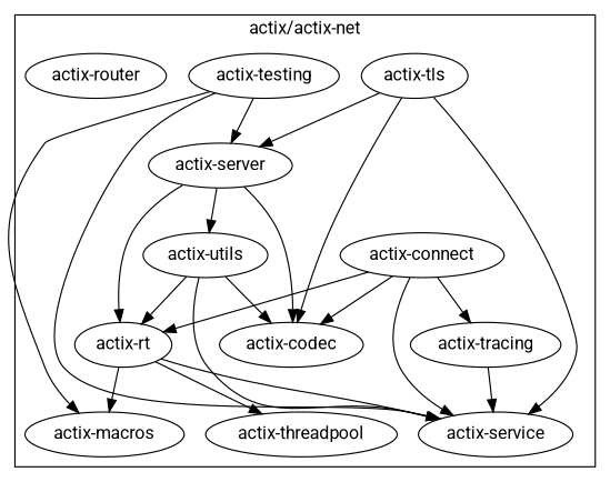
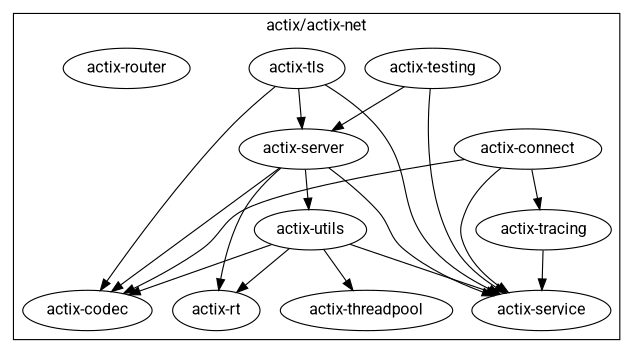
  digraph {
    fontname=Roboto
    node [fontname=Roboto]
    edge [fontname=Roboto]
    "actix-codec"
    "actix-connect"
-   "actix-macros"
    "actix-rt"
    "actix-server"
    "actix-service"
    "actix-testing"
    "actix-threadpool"
    "actix-tls"
    "actix-tracing"
    "actix-utils"
    "actix-router"
    subgraph cluster_1 {
      label="actix/actix-net"
      "actix-codec"
      "actix-connect"
-     "actix-macros"
      "actix-rt"
      "actix-server"
      "actix-service"
      "actix-testing"
      "actix-threadpool"
      "actix-tls"
      "actix-tracing"
      "actix-utils"
      "actix-router"
    }
    "actix-connect" -> "actix-codec"
-   "actix-connect" -> "actix-rt"
    "actix-connect" -> "actix-service"
    "actix-connect" -> "actix-tracing"
-   "actix-rt" -> "actix-macros"
-   "actix-rt" -> "actix-threadpool"
+   "actix-utils" -> "actix-threadpool"
    "actix-server" -> "actix-codec"
    "actix-server" -> "actix-rt"
-   "actix-rt" -> "actix-service"
+   "actix-server" -> "actix-service"
    "actix-server" -> "actix-utils"
-   "actix-testing" -> "actix-macros"
    "actix-testing" -> "actix-server"
    "actix-testing" -> "actix-service"
    "actix-tls" -> "actix-codec"
    "actix-tls" -> "actix-server"
    "actix-tls" -> "actix-service"
    "actix-tracing" -> "actix-service"
    "actix-utils" -> "actix-codec"
    "actix-utils" -> "actix-rt"
    "actix-utils" -> "actix-service"
  }
